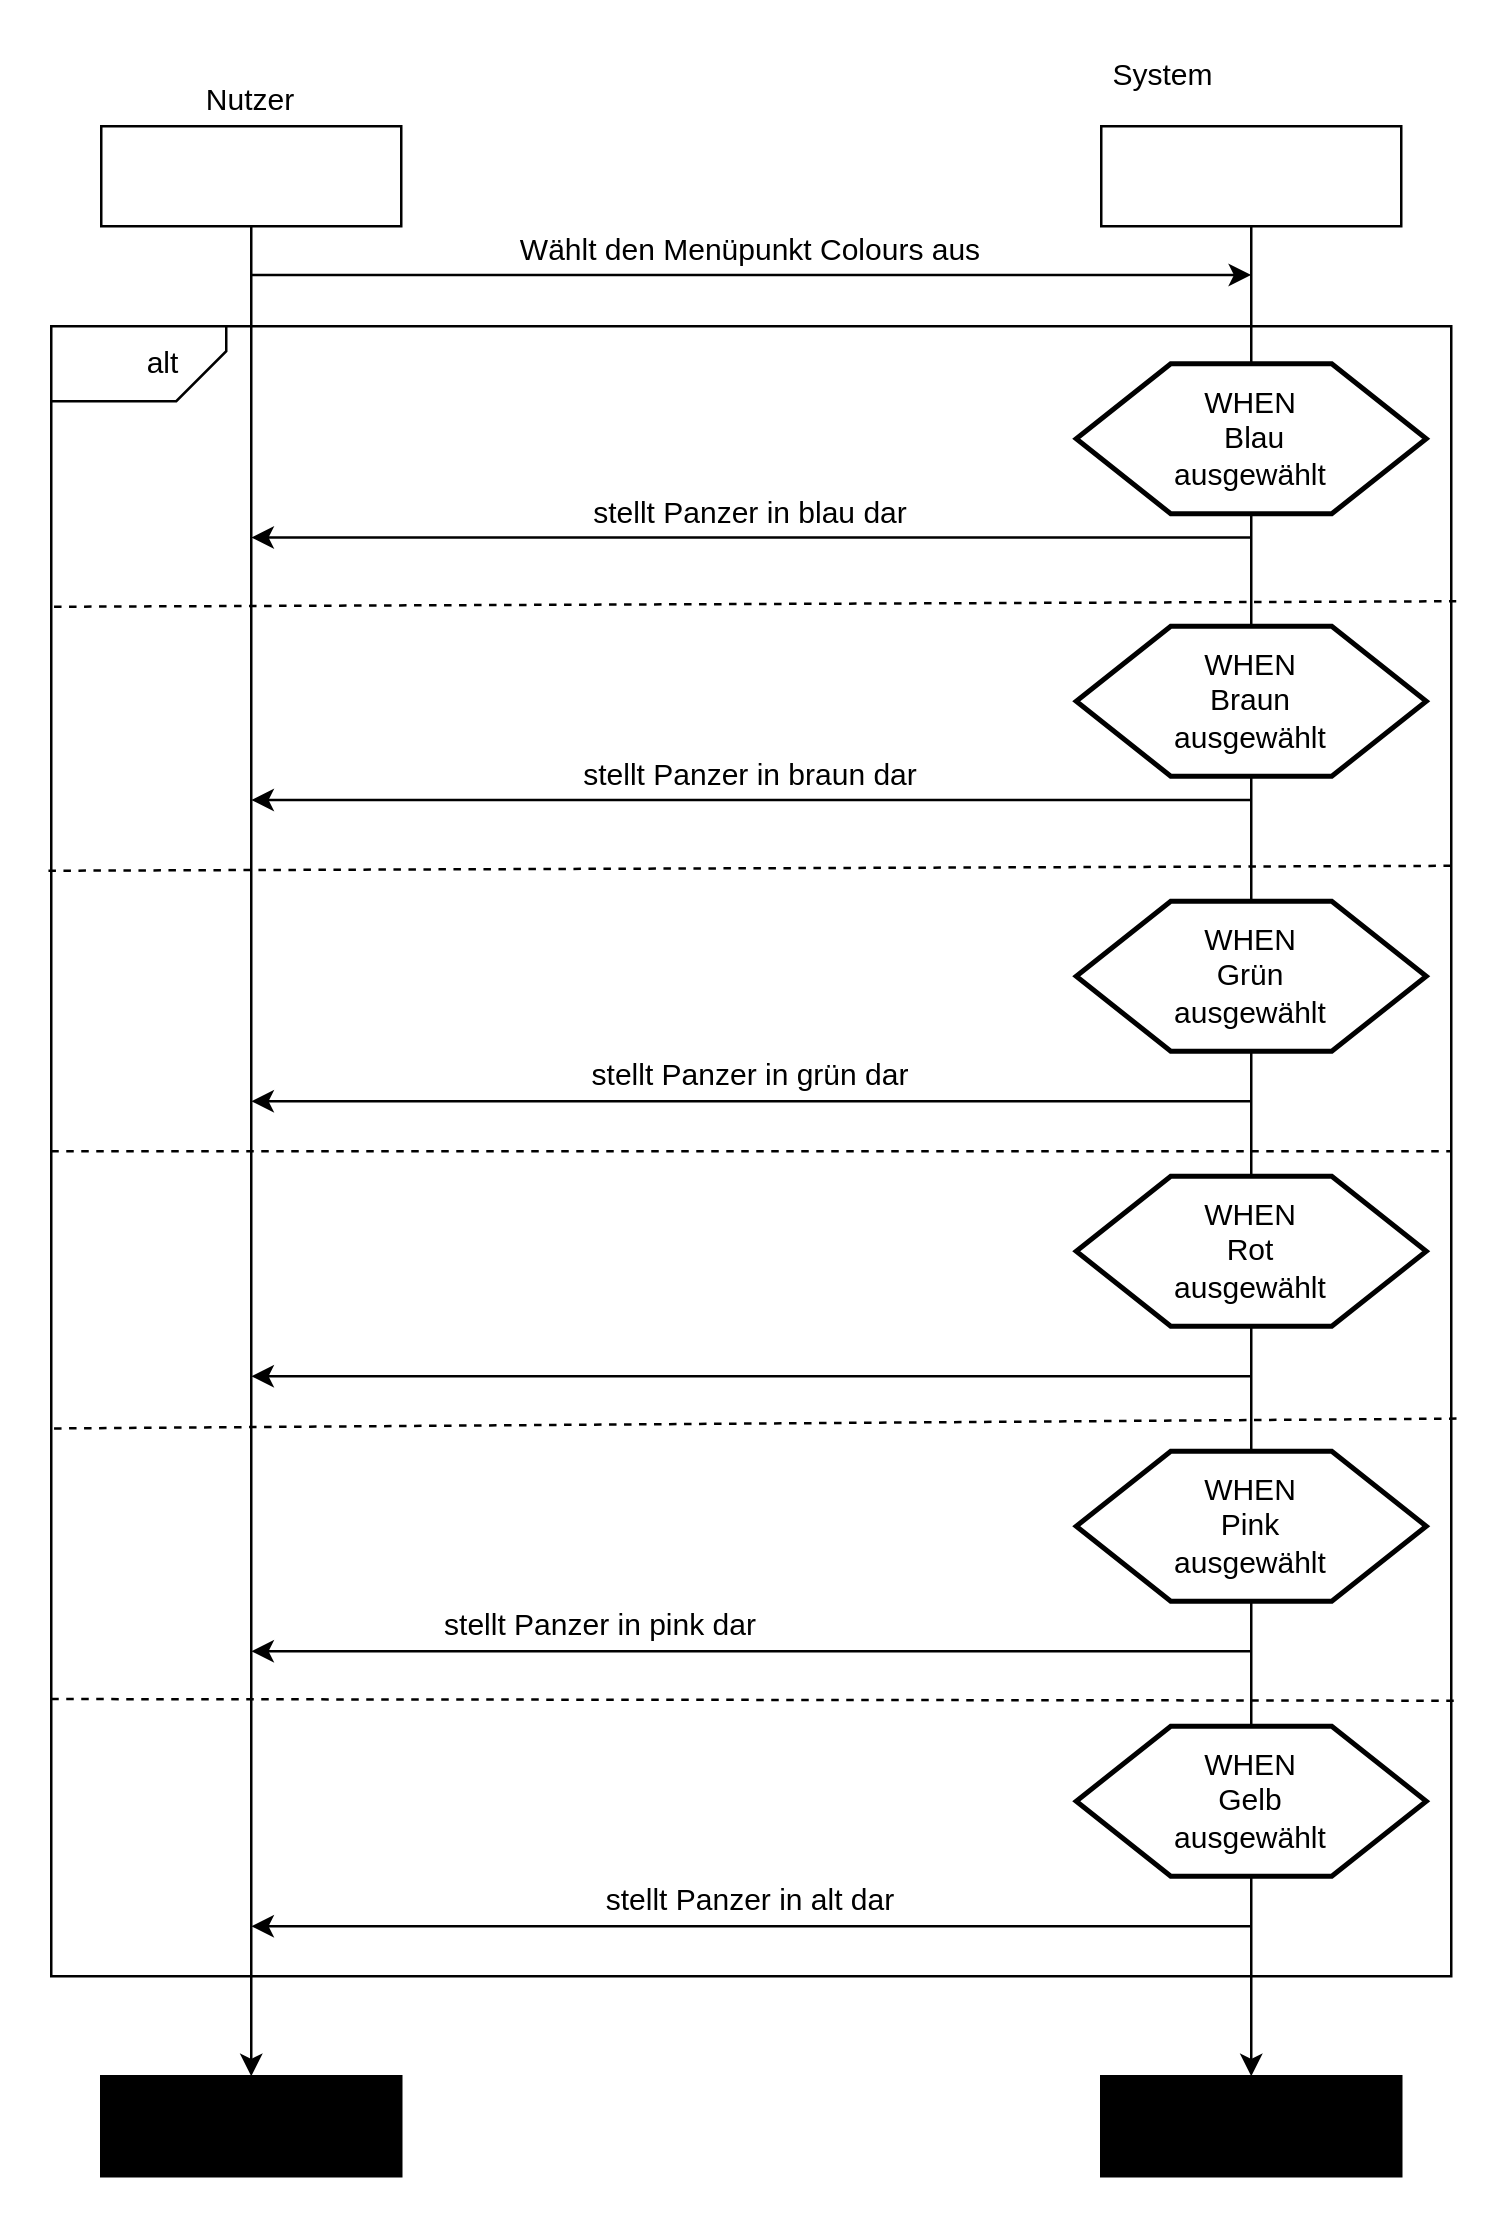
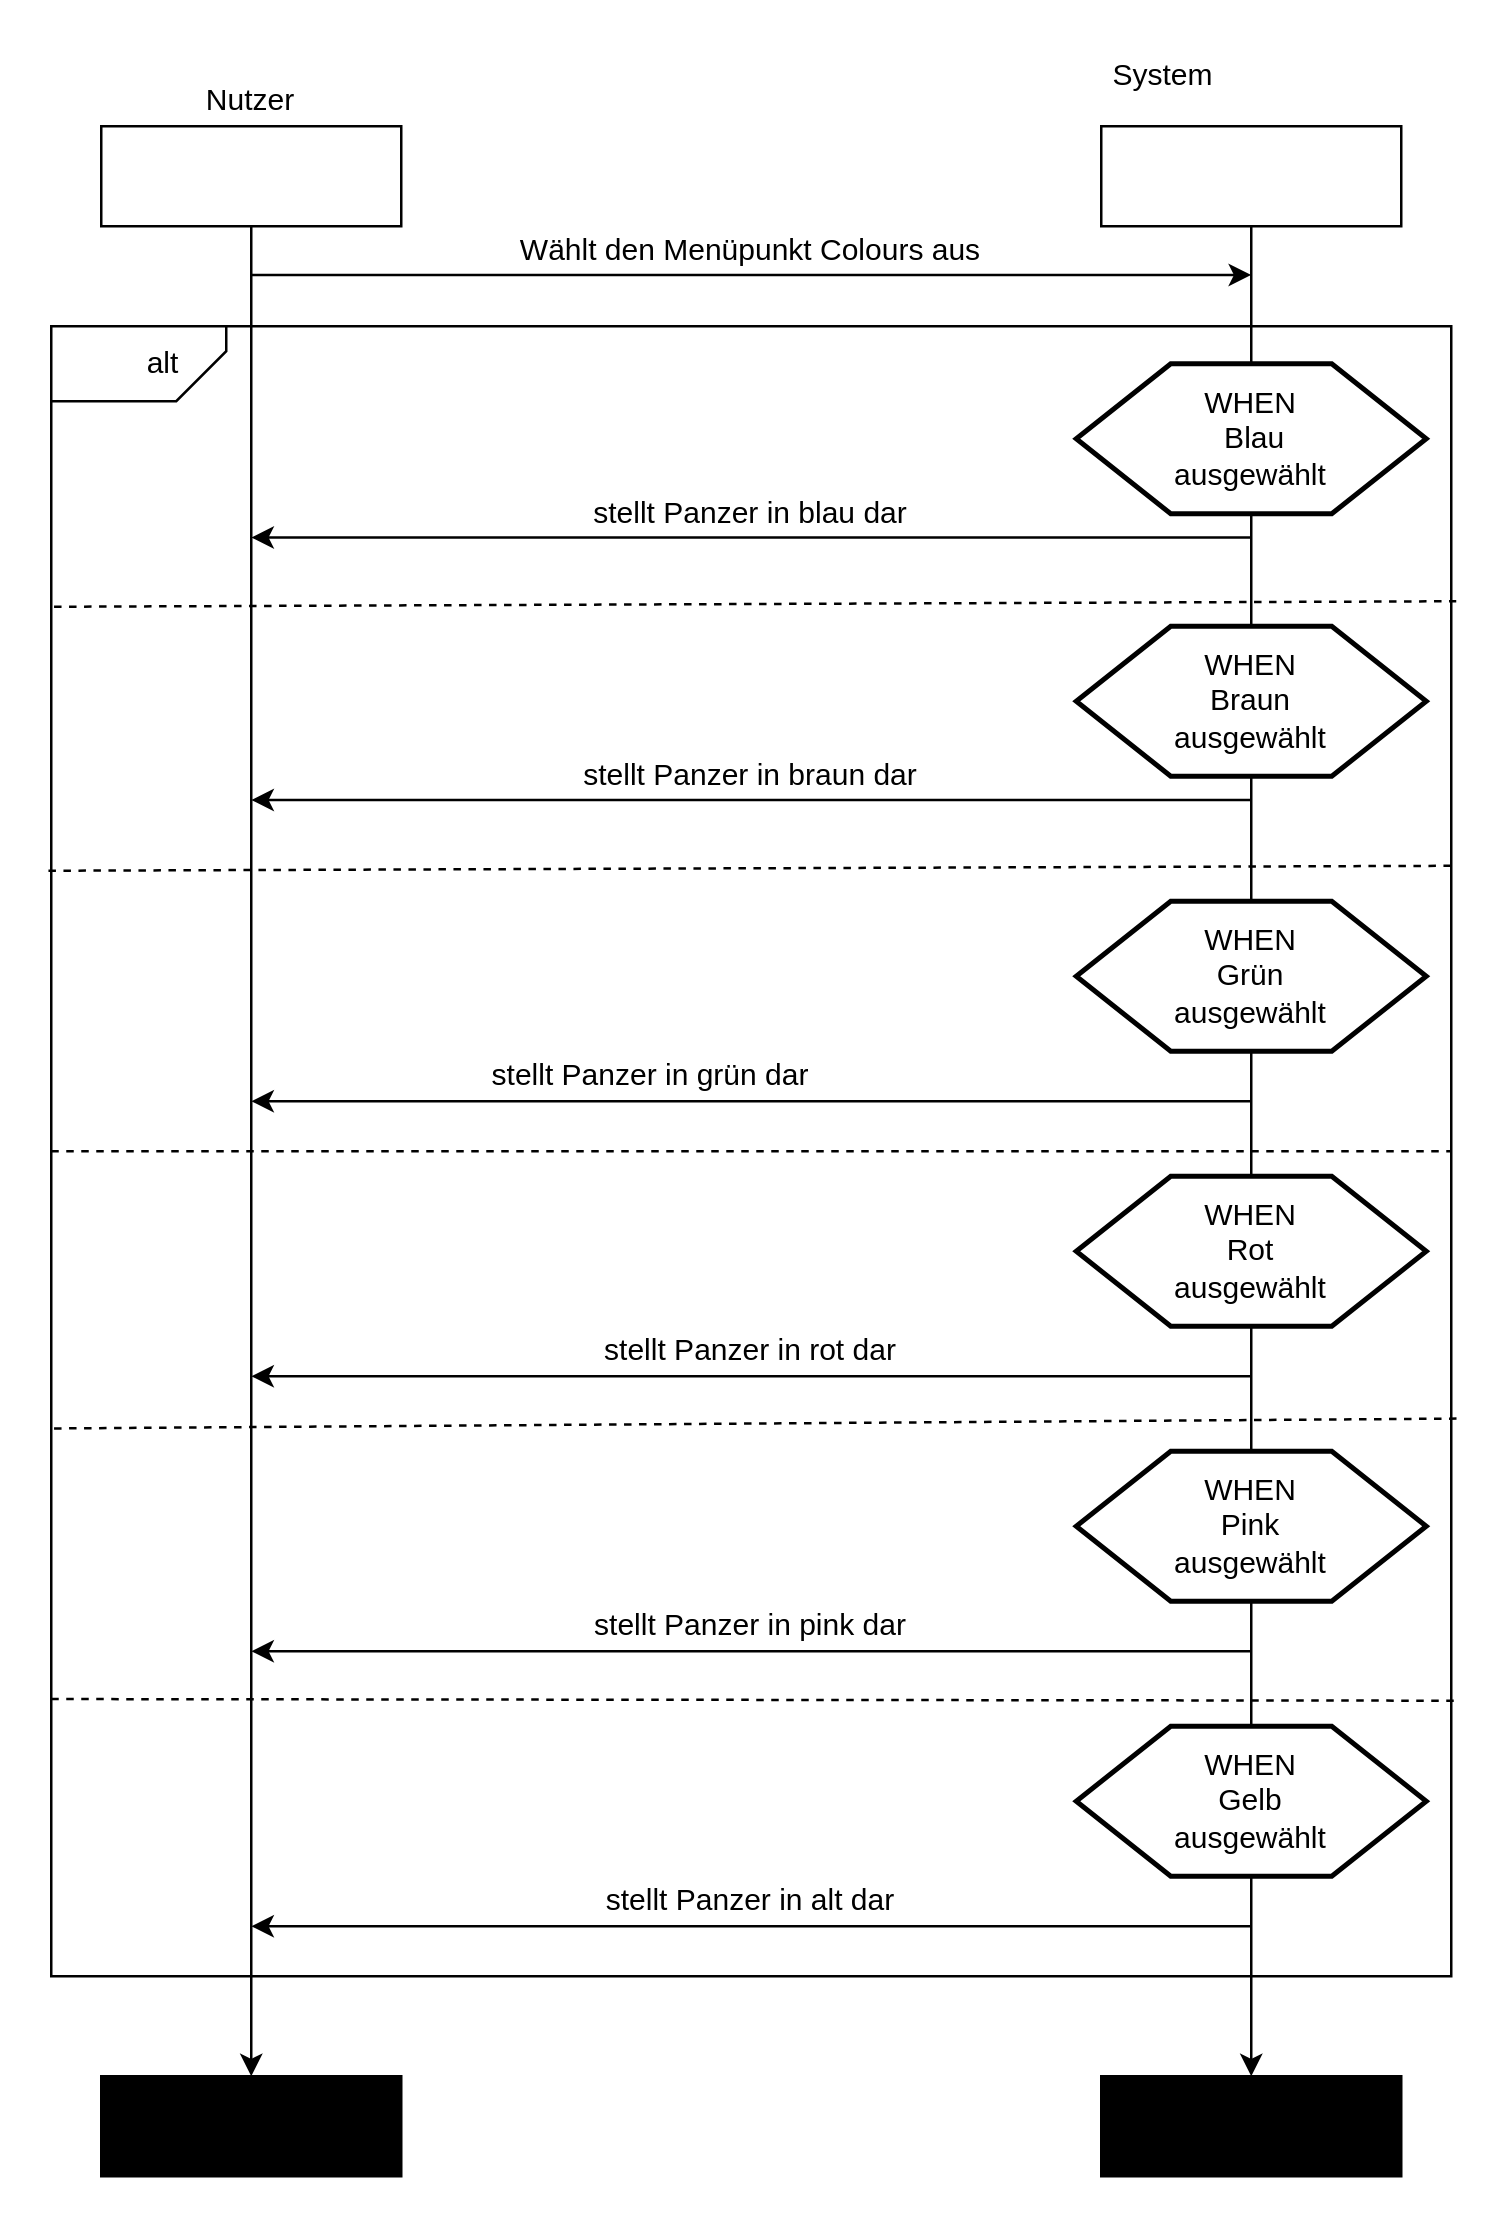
  <mxCell id="0" />
  <mxCell id="1" parent="0" />
  <mxCell id="2" value="" style="rounded=0;whiteSpace=wrap;html=1;fillColor=#FFFFFF;" vertex="1" parent="1"><mxGeometry x="20" y="130" width="560" height="660" as="geometry" /></mxCell>
  <mxCell id="3" value="" style="rounded=0;whiteSpace=wrap;html=1;" vertex="1" parent="1"><mxGeometry x="40" y="50" width="120" height="40" as="geometry" /></mxCell>
  <mxCell id="4" value="Nutzer" style="text;html=1;strokeColor=none;fillColor=none;align=center;verticalAlign=middle;whiteSpace=wrap;rounded=0;" vertex="1" parent="1"><mxGeometry x="80" y="30" width="40" height="20" as="geometry" /></mxCell>
  <mxCell id="5" value="" style="rounded=0;whiteSpace=wrap;html=1;" vertex="1" parent="1"><mxGeometry x="440" y="50" width="120" height="40" as="geometry" /></mxCell>
  <mxCell id="6" value="System" style="text;html=1;strokeColor=none;fillColor=none;align=center;verticalAlign=middle;whiteSpace=wrap;rounded=0;" vertex="1" parent="1"><mxGeometry x="445" y="20" width="40" height="20" as="geometry" /></mxCell>
  <mxCell id="7" value="" style="rounded=0;whiteSpace=wrap;html=1;fillColor=#000000;" vertex="1" parent="1"><mxGeometry x="40" y="830" width="120" height="40" as="geometry" /></mxCell>
  <mxCell id="8" value="" style="rounded=0;whiteSpace=wrap;html=1;fillColor=#000000;" vertex="1" parent="1"><mxGeometry x="440" y="830" width="120" height="40" as="geometry" /></mxCell>
  <mxCell id="9" value="" style="endArrow=classic;html=1;exitX=0.5;exitY=1;exitDx=0;exitDy=0;entryX=0.5;entryY=0;entryDx=0;entryDy=0;" edge="1" parent="1" source="3" target="7"><mxGeometry width="50" height="50" relative="1" as="geometry"><mxPoint x="40" y="600" as="sourcePoint" /><mxPoint x="90" y="550" as="targetPoint" /></mxGeometry></mxCell>
  <mxCell id="10" value="stellt Panzer in blau dar" style="text;html=1;strokeColor=none;fillColor=none;align=center;verticalAlign=middle;whiteSpace=wrap;rounded=0;" vertex="1" parent="1"><mxGeometry x="140" y="195" width="320" height="20" as="geometry" /></mxCell>
  <mxCell id="11" value="" style="endArrow=classic;html=1;" edge="1" parent="1"><mxGeometry width="50" height="50" relative="1" as="geometry"><mxPoint x="100" y="109.5" as="sourcePoint" /><mxPoint x="500" y="109.5" as="targetPoint" /></mxGeometry></mxCell>
  <mxCell id="12" value="Wählt den Menüpunkt Colours aus" style="text;html=1;strokeColor=none;fillColor=none;align=center;verticalAlign=middle;whiteSpace=wrap;rounded=0;" vertex="1" parent="1"><mxGeometry x="160" y="90" width="280" height="20" as="geometry" /></mxCell>
  <mxCell id="13" value="" style="endArrow=classic;html=1;" edge="1" parent="1"><mxGeometry width="50" height="50" relative="1" as="geometry"><mxPoint x="500" y="214.5" as="sourcePoint" /><mxPoint x="100" y="214.5" as="targetPoint" /></mxGeometry></mxCell>
  <mxCell id="14" value="" style="endArrow=classic;html=1;exitX=0.5;exitY=1;exitDx=0;exitDy=0;entryX=0.5;entryY=0;entryDx=0;entryDy=0;" edge="1" parent="1" source="5" target="8"><mxGeometry width="50" height="50" relative="1" as="geometry"><mxPoint x="500" y="90" as="sourcePoint" /><mxPoint x="500" y="490" as="targetPoint" /></mxGeometry></mxCell>
  <mxCell id="15" value="" style="verticalLabelPosition=bottom;verticalAlign=top;html=1;strokeWidth=2;shape=hexagon;perimeter=hexagonPerimeter2;arcSize=6;size=0.27;fillColor=#FFFFFF;" vertex="1" parent="1"><mxGeometry x="430" y="145" width="140" height="60" as="geometry" /></mxCell>
  <mxCell id="16" value="" style="shape=card;whiteSpace=wrap;html=1;fillColor=#FFFFFF;rotation=-180;size=20;" vertex="1" parent="1"><mxGeometry x="20" y="130" width="70" height="30" as="geometry" /></mxCell>
  <mxCell id="17" value="alt" style="text;html=1;strokeColor=none;fillColor=none;align=center;verticalAlign=middle;whiteSpace=wrap;rounded=0;" vertex="1" parent="1"><mxGeometry x="45" y="135" width="40" height="20" as="geometry" /></mxCell>
  <mxCell id="18" value="&lt;div&gt;WHEN&lt;/div&gt;&lt;div&gt;&amp;nbsp;Blau&lt;/div&gt;&lt;div&gt; ausgewählt&lt;br&gt;&lt;/div&gt;" style="text;html=1;strokeColor=none;fillColor=none;align=center;verticalAlign=middle;whiteSpace=wrap;rounded=0;" vertex="1" parent="1"><mxGeometry x="450" y="145" width="100" height="60" as="geometry" /></mxCell>
  <mxCell id="19" value="" style="endArrow=none;dashed=1;html=1;exitX=0.002;exitY=0.17;exitDx=0;exitDy=0;exitPerimeter=0;" edge="1" parent="1" source="2"><mxGeometry width="50" height="50" relative="1" as="geometry"><mxPoint x="20" y="780" as="sourcePoint" /><mxPoint x="582" y="240" as="targetPoint" /></mxGeometry></mxCell>
  <mxCell id="20" value="" style="verticalLabelPosition=bottom;verticalAlign=top;html=1;strokeWidth=2;shape=hexagon;perimeter=hexagonPerimeter2;arcSize=6;size=0.27;fillColor=#FFFFFF;" vertex="1" parent="1"><mxGeometry x="430" y="250" width="140" height="60" as="geometry" /></mxCell>
  <mxCell id="21" value="&lt;div&gt;WHEN &lt;br&gt;&lt;/div&gt;&lt;div&gt;Braun &lt;br&gt;&lt;/div&gt;&lt;div&gt;ausgewählt&lt;br&gt;&lt;/div&gt;" style="text;html=1;strokeColor=none;fillColor=none;align=center;verticalAlign=middle;whiteSpace=wrap;rounded=0;" vertex="1" parent="1"><mxGeometry x="450" y="250" width="100" height="60" as="geometry" /></mxCell>
  <mxCell id="22" value="" style="endArrow=classic;html=1;" edge="1" parent="1"><mxGeometry width="50" height="50" relative="1" as="geometry"><mxPoint x="500" y="319.5" as="sourcePoint" /><mxPoint x="100" y="319.5" as="targetPoint" /></mxGeometry></mxCell>
  <mxCell id="23" value="stellt Panzer in braun dar" style="text;html=1;strokeColor=none;fillColor=none;align=center;verticalAlign=middle;whiteSpace=wrap;rounded=0;" vertex="1" parent="1"><mxGeometry x="140" y="300" width="320" height="20" as="geometry" /></mxCell>
  <mxCell id="24" value="" style="endArrow=none;dashed=1;html=1;entryX=1;entryY=0.327;entryDx=0;entryDy=0;entryPerimeter=0;exitX=-0.002;exitY=0.33;exitDx=0;exitDy=0;exitPerimeter=0;" edge="1" parent="1" source="2" target="2"><mxGeometry width="50" height="50" relative="1" as="geometry"><mxPoint x="20" y="940" as="sourcePoint" /><mxPoint x="70" y="890" as="targetPoint" /></mxGeometry></mxCell>
  <mxCell id="25" value="" style="verticalLabelPosition=bottom;verticalAlign=top;html=1;strokeWidth=2;shape=hexagon;perimeter=hexagonPerimeter2;arcSize=6;size=0.27;fillColor=#FFFFFF;" vertex="1" parent="1"><mxGeometry x="430" y="360" width="140" height="60" as="geometry" /></mxCell>
  <mxCell id="26" value="" style="verticalLabelPosition=bottom;verticalAlign=top;html=1;strokeWidth=2;shape=hexagon;perimeter=hexagonPerimeter2;arcSize=6;size=0.27;fillColor=#FFFFFF;" vertex="1" parent="1"><mxGeometry x="430" y="470" width="140" height="60" as="geometry" /></mxCell>
  <mxCell id="27" value="" style="verticalLabelPosition=bottom;verticalAlign=top;html=1;strokeWidth=2;shape=hexagon;perimeter=hexagonPerimeter2;arcSize=6;size=0.27;fillColor=#FFFFFF;" vertex="1" parent="1"><mxGeometry x="430" y="580" width="140" height="60" as="geometry" /></mxCell>
  <mxCell id="28" value="" style="verticalLabelPosition=bottom;verticalAlign=top;html=1;strokeWidth=2;shape=hexagon;perimeter=hexagonPerimeter2;arcSize=6;size=0.27;fillColor=#FFFFFF;" vertex="1" parent="1"><mxGeometry x="430" y="690" width="140" height="60" as="geometry" /></mxCell>
  <mxCell id="29" value="" style="endArrow=none;dashed=1;html=1;entryX=1;entryY=0.5;entryDx=0;entryDy=0;exitX=0;exitY=0.5;exitDx=0;exitDy=0;" edge="1" parent="1" source="2" target="2"><mxGeometry width="50" height="50" relative="1" as="geometry"><mxPoint x="20" y="940" as="sourcePoint" /><mxPoint x="70" y="890" as="targetPoint" /></mxGeometry></mxCell>
  <mxCell id="30" value="" style="endArrow=none;dashed=1;html=1;entryX=1.009;entryY=0.662;entryDx=0;entryDy=0;entryPerimeter=0;exitX=0.002;exitY=0.668;exitDx=0;exitDy=0;exitPerimeter=0;" edge="1" parent="1" source="2" target="2"><mxGeometry width="50" height="50" relative="1" as="geometry"><mxPoint x="20" y="940" as="sourcePoint" /><mxPoint x="70" y="890" as="targetPoint" /></mxGeometry></mxCell>
  <mxCell id="31" value="" style="endArrow=none;dashed=1;html=1;entryX=1.002;entryY=0.833;entryDx=0;entryDy=0;entryPerimeter=0;exitX=0;exitY=0.832;exitDx=0;exitDy=0;exitPerimeter=0;" edge="1" parent="1" source="2" target="2"><mxGeometry width="50" height="50" relative="1" as="geometry"><mxPoint x="20" y="940" as="sourcePoint" /><mxPoint x="70" y="890" as="targetPoint" /></mxGeometry></mxCell>
  <mxCell id="32" value="&lt;div&gt;WHEN &lt;br&gt;&lt;/div&gt;&lt;div&gt;Pink &lt;br&gt;&lt;/div&gt;&lt;div&gt;ausgewählt&lt;br&gt;&lt;/div&gt;" style="text;html=1;strokeColor=none;fillColor=none;align=center;verticalAlign=middle;whiteSpace=wrap;rounded=0;" vertex="1" parent="1"><mxGeometry x="450" y="580" width="100" height="60" as="geometry" /></mxCell>
  <mxCell id="33" value="&lt;div&gt;WHEN &lt;br&gt;&lt;/div&gt;&lt;div&gt;Rot &lt;br&gt;&lt;/div&gt;&lt;div&gt;ausgewählt&lt;br&gt;&lt;/div&gt;" style="text;html=1;strokeColor=none;fillColor=none;align=center;verticalAlign=middle;whiteSpace=wrap;rounded=0;" vertex="1" parent="1"><mxGeometry x="450" y="470" width="100" height="60" as="geometry" /></mxCell>
  <mxCell id="34" value="&lt;div&gt;WHEN &lt;br&gt;&lt;/div&gt;&lt;div&gt;Grün &lt;br&gt;&lt;/div&gt;&lt;div&gt;ausgewählt&lt;br&gt;&lt;/div&gt;" style="text;html=1;strokeColor=none;fillColor=none;align=center;verticalAlign=middle;whiteSpace=wrap;rounded=0;" vertex="1" parent="1"><mxGeometry x="450" y="360" width="100" height="60" as="geometry" /></mxCell>
  <mxCell id="35" value="&lt;div&gt;WHEN &lt;br&gt;&lt;/div&gt;&lt;div&gt;Gelb&lt;br&gt;&lt;/div&gt;&lt;div&gt;ausgewählt&lt;br&gt;&lt;/div&gt;" style="text;html=1;strokeColor=none;fillColor=none;align=center;verticalAlign=middle;whiteSpace=wrap;rounded=0;" vertex="1" parent="1"><mxGeometry x="450" y="690" width="100" height="60" as="geometry" /></mxCell>
  <mxCell id="36" value="" style="endArrow=classic;html=1;" edge="1" parent="1"><mxGeometry width="50" height="50" relative="1" as="geometry"><mxPoint x="500" y="660" as="sourcePoint" /><mxPoint x="100" y="660" as="targetPoint" /></mxGeometry></mxCell>
  <mxCell id="37" value="" style="endArrow=classic;html=1;" edge="1" parent="1"><mxGeometry width="50" height="50" relative="1" as="geometry"><mxPoint x="500" y="550" as="sourcePoint" /><mxPoint x="100" y="550" as="targetPoint" /></mxGeometry></mxCell>
  <mxCell id="38" value="" style="endArrow=classic;html=1;" edge="1" parent="1"><mxGeometry width="50" height="50" relative="1" as="geometry"><mxPoint x="500" y="440" as="sourcePoint" /><mxPoint x="100" y="440" as="targetPoint" /></mxGeometry></mxCell>
  <mxCell id="39" value="" style="endArrow=classic;html=1;" edge="1" parent="1"><mxGeometry width="50" height="50" relative="1" as="geometry"><mxPoint x="500" y="770" as="sourcePoint" /><mxPoint x="100" y="770" as="targetPoint" /></mxGeometry></mxCell>
  <mxCell id="40" value="stellt Panzer in alt dar" style="text;html=1;strokeColor=none;fillColor=none;align=center;verticalAlign=middle;whiteSpace=wrap;rounded=0;" vertex="1" parent="1"><mxGeometry x="140" y="750" width="320" height="20" as="geometry" /></mxCell>
- <mxCell id="41" value="stellt Panzer in pink dar" style="text;html=1;strokeColor=none;fillColor=none;align=center;verticalAlign=middle;whiteSpace=wrap;rounded=0;" vertex="1" parent="1"><mxGeometry x="80" y="640" width="320" height="20" as="geometry" /></mxCell>
- <mxCell id="43" value="stellt Panzer in grün dar" style="text;html=1;strokeColor=none;fillColor=none;align=center;verticalAlign=middle;whiteSpace=wrap;rounded=0;" vertex="1" parent="1"><mxGeometry x="140" y="420" width="320" height="20" as="geometry" /></mxCell>
+ <mxCell id="41" value="stellt Panzer in pink dar" style="text;html=1;strokeColor=none;fillColor=none;align=center;verticalAlign=middle;whiteSpace=wrap;rounded=0;" vertex="1" parent="1"><mxGeometry x="140" y="640" width="320" height="20" as="geometry" /></mxCell>
+ <mxCell id="42" value="stellt Panzer in rot dar" style="text;html=1;strokeColor=none;fillColor=none;align=center;verticalAlign=middle;whiteSpace=wrap;rounded=0;" vertex="1" parent="1"><mxGeometry x="140" y="530" width="320" height="20" as="geometry" /></mxCell>
+ <mxCell id="43" value="stellt Panzer in grün dar" style="text;html=1;strokeColor=none;fillColor=none;align=center;verticalAlign=middle;whiteSpace=wrap;rounded=0;" vertex="1" parent="1"><mxGeometry x="100" y="420" width="320" height="20" as="geometry" /></mxCell>
